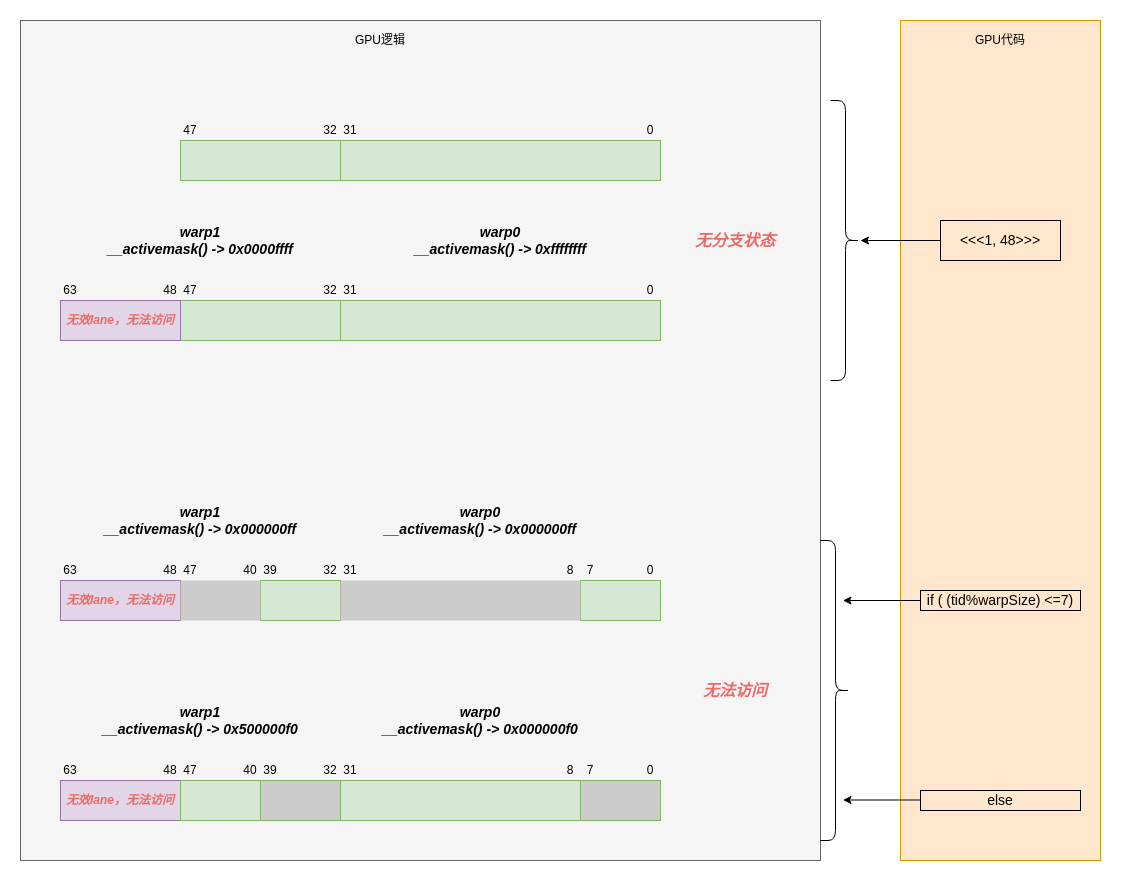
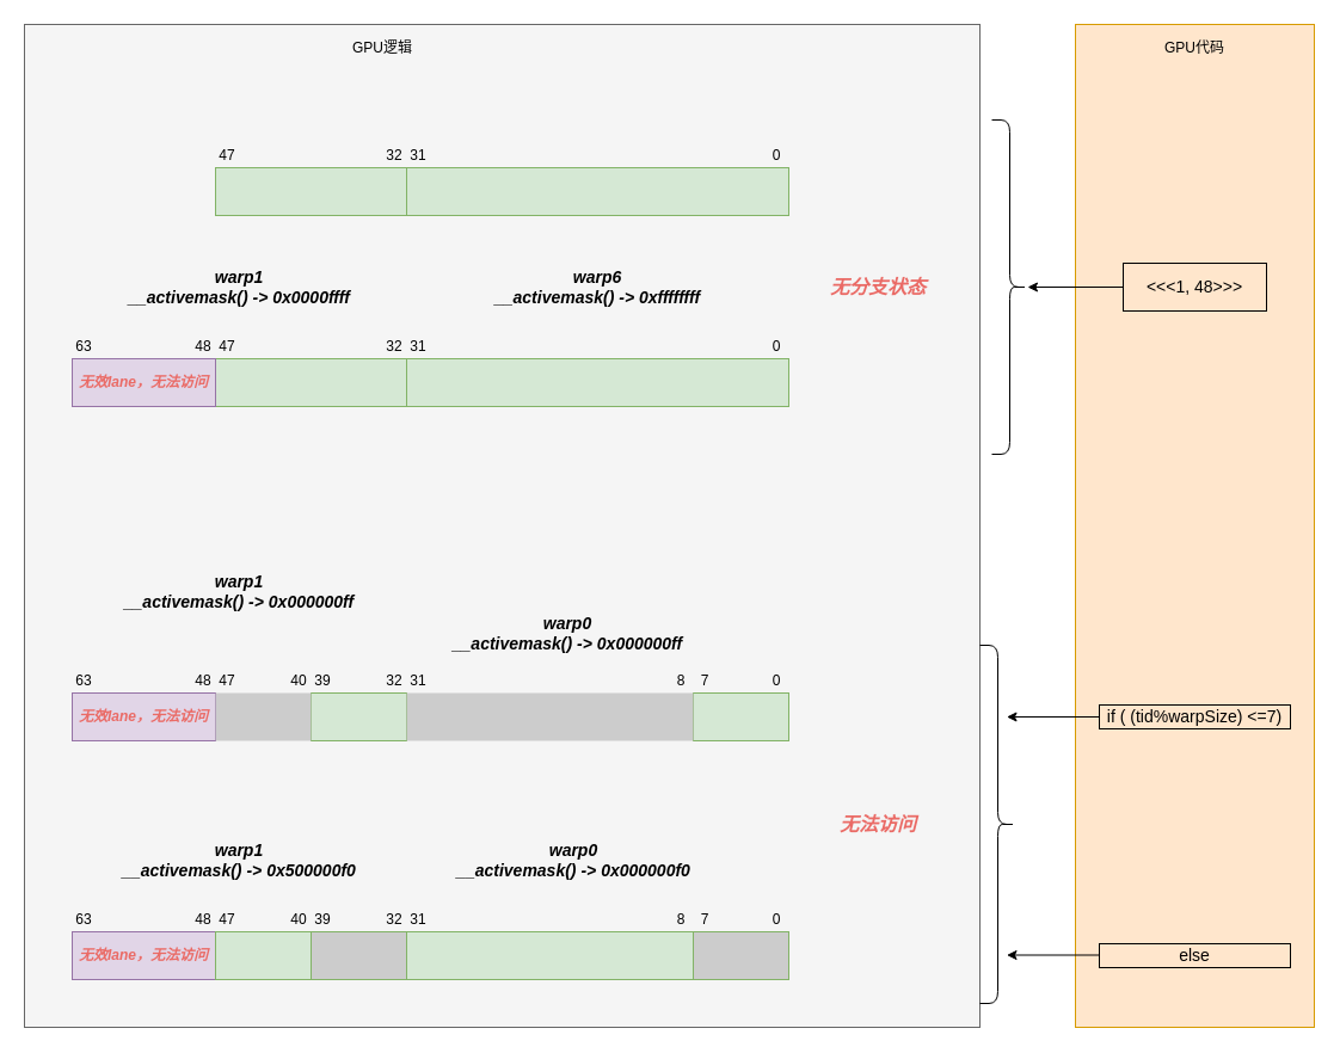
  <mxCell id="0" />
  <mxCell id="1" parent="0" />
  <mxCell id="2" value="" style="rounded=0;whiteSpace=wrap;html=1;glass=0;sketch=0;gradientDirection=east;fillColor=#f5f5f5;strokeColor=#666666;fontColor=#333333;" vertex="1" parent="1"><mxGeometry x="20" y="20" width="800" height="840" as="geometry" /></mxCell>
  <mxCell id="3" value="" style="rounded=0;whiteSpace=wrap;html=1;glass=0;sketch=0;fillColor=#ffe6cc;gradientDirection=east;strokeColor=#d79b00;" vertex="1" parent="1"><mxGeometry x="900" y="20" width="200" height="840" as="geometry" /></mxCell>
  <mxCell id="4" value="" style="rounded=0;whiteSpace=wrap;html=1;fillColor=#d5e8d4;strokeColor=#82b366;" vertex="1" parent="1"><mxGeometry x="340" y="140" width="320" height="40" as="geometry" /></mxCell>
  <mxCell id="5" value="&lt;font style=&quot;font-size: 14px&quot;&gt;&amp;lt;&amp;lt;&amp;lt;1, 48&amp;gt;&amp;gt;&amp;gt;&lt;/font&gt;" style="text;html=1;fillColor=none;align=center;verticalAlign=middle;whiteSpace=wrap;rounded=0;strokeColor=#000000;" vertex="1" parent="1"><mxGeometry x="940" y="220" width="120" height="40" as="geometry" /></mxCell>
  <mxCell id="6" value="" style="rounded=0;whiteSpace=wrap;html=1;fillColor=#d5e8d4;strokeColor=#82b366;" vertex="1" parent="1"><mxGeometry x="180" y="140" width="160" height="40" as="geometry" /></mxCell>
  <mxCell id="7" value="0" style="text;html=1;strokeColor=none;fillColor=none;align=center;verticalAlign=middle;whiteSpace=wrap;rounded=0;" vertex="1" parent="1"><mxGeometry x="640" y="120" width="20" height="20" as="geometry" /></mxCell>
  <mxCell id="8" value="47" style="text;html=1;strokeColor=none;fillColor=none;align=center;verticalAlign=middle;whiteSpace=wrap;rounded=0;" vertex="1" parent="1"><mxGeometry x="180" y="120" width="20" height="20" as="geometry" /></mxCell>
  <mxCell id="9" value="32" style="text;html=1;strokeColor=none;fillColor=none;align=center;verticalAlign=middle;whiteSpace=wrap;rounded=0;" vertex="1" parent="1"><mxGeometry x="320" y="120" width="20" height="20" as="geometry" /></mxCell>
  <mxCell id="10" value="31" style="text;html=1;strokeColor=none;fillColor=none;align=center;verticalAlign=middle;whiteSpace=wrap;rounded=0;" vertex="1" parent="1"><mxGeometry x="340" y="120" width="20" height="20" as="geometry" /></mxCell>
  <mxCell id="11" value="" style="rounded=0;whiteSpace=wrap;html=1;fillColor=#d5e8d4;strokeColor=#82b366;" vertex="1" parent="1"><mxGeometry x="340" y="300" width="320" height="40" as="geometry" /></mxCell>
  <mxCell id="12" value="" style="rounded=0;whiteSpace=wrap;html=1;fillColor=#d5e8d4;strokeColor=#82b366;" vertex="1" parent="1"><mxGeometry x="180" y="300" width="160" height="40" as="geometry" /></mxCell>
  <mxCell id="13" value="63" style="text;html=1;strokeColor=none;fillColor=none;align=center;verticalAlign=middle;whiteSpace=wrap;rounded=0;" vertex="1" parent="1"><mxGeometry y="280" width="20" height="20" as="geometry" x="60" /></mxCell>
  <mxCell id="14" value="&lt;font color=&quot;#ea6b66&quot;&gt;&lt;b&gt;&lt;i&gt;无效lane，无法访问&lt;/i&gt;&lt;/b&gt;&lt;/font&gt;" style="rounded=0;whiteSpace=wrap;html=1;fillColor=#e1d5e7;strokeColor=#9673a6;" vertex="1" parent="1"><mxGeometry y="300" width="120" height="40" as="geometry" x="60" /></mxCell>
  <mxCell id="15" value="0" style="text;html=1;strokeColor=none;fillColor=none;align=center;verticalAlign=middle;whiteSpace=wrap;rounded=0;" vertex="1" parent="1"><mxGeometry x="640" y="280" width="20" height="20" as="geometry" /></mxCell>
  <mxCell id="16" value="31" style="text;html=1;strokeColor=none;fillColor=none;align=center;verticalAlign=middle;whiteSpace=wrap;rounded=0;" vertex="1" parent="1"><mxGeometry x="340" y="280" width="20" height="20" as="geometry" /></mxCell>
  <mxCell id="17" value="32" style="text;html=1;strokeColor=none;fillColor=none;align=center;verticalAlign=middle;whiteSpace=wrap;rounded=0;" vertex="1" parent="1"><mxGeometry x="320" y="280" width="20" height="20" as="geometry" /></mxCell>
  <mxCell id="18" value="47" style="text;html=1;strokeColor=none;fillColor=none;align=center;verticalAlign=middle;whiteSpace=wrap;rounded=0;" vertex="1" parent="1"><mxGeometry x="180" y="280" width="20" height="20" as="geometry" /></mxCell>
  <mxCell id="19" value="48" style="text;html=1;strokeColor=none;fillColor=none;align=center;verticalAlign=middle;whiteSpace=wrap;rounded=0;" vertex="1" parent="1"><mxGeometry x="160" y="280" width="20" height="20" as="geometry" /></mxCell>
  <mxCell id="20" value="&lt;font style=&quot;font-size: 14px&quot;&gt;&lt;i&gt;&lt;b&gt;warp1&lt;br&gt;__activemask() -&amp;gt; 0x0000ffff&lt;br&gt;&lt;/b&gt;&lt;/i&gt;&lt;/font&gt;" style="text;html=1;strokeColor=none;fillColor=none;align=center;verticalAlign=middle;whiteSpace=wrap;rounded=0;" vertex="1" parent="1"><mxGeometry x="100" y="220" width="200" height="40" as="geometry" /></mxCell>
- <mxCell id="21" value="&lt;font style=&quot;font-size: 14px&quot;&gt;&lt;i&gt;&lt;b&gt;warp0&lt;br&gt;__activemask() -&amp;gt; 0xffffffff&lt;br&gt;&lt;/b&gt;&lt;/i&gt;&lt;/font&gt;" style="text;html=1;strokeColor=none;fillColor=none;align=center;verticalAlign=middle;whiteSpace=wrap;rounded=0;" vertex="1" parent="1"><mxGeometry x="380" y="220" width="240" height="40" as="geometry" /></mxCell>
+ <mxCell id="21" value="&lt;font style=&quot;font-size: 14px&quot;&gt;&lt;i&gt;&lt;b&gt;warp6&lt;br&gt;__activemask() -&amp;gt; 0xffffffff&lt;br&gt;&lt;/b&gt;&lt;/i&gt;&lt;/font&gt;" style="text;html=1;strokeColor=none;fillColor=none;align=center;verticalAlign=middle;whiteSpace=wrap;rounded=0;" vertex="1" parent="1"><mxGeometry x="380" y="220" width="240" height="40" as="geometry" /></mxCell>
  <mxCell id="22" value="" style="rounded=0;whiteSpace=wrap;html=1;fillColor=#d5e8d4;strokeColor=#82b366;" vertex="1" parent="1"><mxGeometry x="580" y="580" width="80" height="40" as="geometry" /></mxCell>
  <mxCell id="23" value="" style="rounded=0;whiteSpace=wrap;html=1;fillColor=#d5e8d4;strokeColor=#82b366;" vertex="1" parent="1"><mxGeometry x="260" y="580" width="80" height="40" as="geometry" /></mxCell>
  <mxCell id="24" value="63" style="text;html=1;strokeColor=none;fillColor=none;align=center;verticalAlign=middle;whiteSpace=wrap;rounded=0;" vertex="1" parent="1"><mxGeometry y="560" width="20" height="20" as="geometry" x="60" /></mxCell>
  <mxCell id="25" value="&lt;font color=&quot;#ea6b66&quot;&gt;&lt;b&gt;&lt;i&gt;无效lane，无法访问&lt;/i&gt;&lt;/b&gt;&lt;/font&gt;" style="rounded=0;whiteSpace=wrap;html=1;fillColor=#e1d5e7;strokeColor=#9673a6;" vertex="1" parent="1"><mxGeometry y="580" width="120" height="40" as="geometry" x="60" /></mxCell>
  <mxCell id="26" value="0" style="text;html=1;strokeColor=none;fillColor=none;align=center;verticalAlign=middle;whiteSpace=wrap;rounded=0;" vertex="1" parent="1"><mxGeometry x="640" y="560" width="20" height="20" as="geometry" /></mxCell>
  <mxCell id="27" value="31" style="text;html=1;strokeColor=none;fillColor=none;align=center;verticalAlign=middle;whiteSpace=wrap;rounded=0;" vertex="1" parent="1"><mxGeometry x="340" y="560" width="20" height="20" as="geometry" /></mxCell>
  <mxCell id="28" value="32" style="text;html=1;strokeColor=none;fillColor=none;align=center;verticalAlign=middle;whiteSpace=wrap;rounded=0;" vertex="1" parent="1"><mxGeometry x="320" y="560" width="20" height="20" as="geometry" /></mxCell>
  <mxCell id="29" value="47" style="text;html=1;strokeColor=none;fillColor=none;align=center;verticalAlign=middle;whiteSpace=wrap;rounded=0;" vertex="1" parent="1"><mxGeometry x="180" y="560" width="20" height="20" as="geometry" /></mxCell>
  <mxCell id="30" value="48" style="text;html=1;strokeColor=none;fillColor=none;align=center;verticalAlign=middle;whiteSpace=wrap;rounded=0;" vertex="1" parent="1"><mxGeometry x="160" y="560" width="20" height="20" as="geometry" /></mxCell>
  <mxCell id="31" value="" style="rounded=0;whiteSpace=wrap;html=1;gradientDirection=east;sketch=0;glass=0;fillColor=#CCCCCC;strokeColor=none;" vertex="1" parent="1"><mxGeometry x="340" y="580" width="240" height="40" as="geometry" /></mxCell>
  <mxCell id="32" value="" style="rounded=0;whiteSpace=wrap;html=1;gradientDirection=east;sketch=0;glass=0;fillColor=#CCCCCC;strokeColor=none;" vertex="1" parent="1"><mxGeometry x="180" y="580" width="80" height="40" as="geometry" /></mxCell>
  <mxCell id="33" value="40" style="text;html=1;strokeColor=none;fillColor=none;align=center;verticalAlign=middle;whiteSpace=wrap;rounded=0;" vertex="1" parent="1"><mxGeometry x="240" y="560" width="20" height="20" as="geometry" /></mxCell>
  <mxCell id="34" value="39" style="text;html=1;strokeColor=none;fillColor=none;align=center;verticalAlign=middle;whiteSpace=wrap;rounded=0;" vertex="1" parent="1"><mxGeometry x="260" y="560" width="20" height="20" as="geometry" /></mxCell>
  <mxCell id="35" value="7" style="text;html=1;strokeColor=none;fillColor=none;align=center;verticalAlign=middle;whiteSpace=wrap;rounded=0;" vertex="1" parent="1"><mxGeometry x="580" y="560" width="20" height="20" as="geometry" /></mxCell>
  <mxCell id="36" value="8" style="text;html=1;strokeColor=none;fillColor=none;align=center;verticalAlign=middle;whiteSpace=wrap;rounded=0;" vertex="1" parent="1"><mxGeometry x="560" y="560" width="20" height="20" as="geometry" /></mxCell>
  <mxCell id="37" value="" style="rounded=0;whiteSpace=wrap;html=1;strokeColor=#82b366;fillColor=#CCCCCC;" vertex="1" parent="1"><mxGeometry x="580" y="780" width="80" height="40" as="geometry" /></mxCell>
  <mxCell id="38" value="" style="rounded=0;whiteSpace=wrap;html=1;strokeColor=#82b366;fillColor=#CCCCCC;" vertex="1" parent="1"><mxGeometry x="260" y="780" width="80" height="40" as="geometry" /></mxCell>
  <mxCell id="39" value="63" style="text;html=1;strokeColor=none;fillColor=none;align=center;verticalAlign=middle;whiteSpace=wrap;rounded=0;" vertex="1" parent="1"><mxGeometry y="760" width="20" height="20" as="geometry" x="60" /></mxCell>
  <mxCell id="40" value="&lt;font color=&quot;#ea6b66&quot;&gt;&lt;b&gt;&lt;i&gt;无效lane，无法访问&lt;/i&gt;&lt;/b&gt;&lt;/font&gt;" style="rounded=0;whiteSpace=wrap;html=1;fillColor=#e1d5e7;strokeColor=#9673a6;" vertex="1" parent="1"><mxGeometry y="780" width="120" height="40" as="geometry" x="60" /></mxCell>
  <mxCell id="41" value="0" style="text;html=1;strokeColor=none;fillColor=none;align=center;verticalAlign=middle;whiteSpace=wrap;rounded=0;" vertex="1" parent="1"><mxGeometry x="640" y="760" width="20" height="20" as="geometry" /></mxCell>
  <mxCell id="42" value="31" style="text;html=1;strokeColor=none;fillColor=none;align=center;verticalAlign=middle;whiteSpace=wrap;rounded=0;" vertex="1" parent="1"><mxGeometry x="340" y="760" width="20" height="20" as="geometry" /></mxCell>
  <mxCell id="43" value="32" style="text;html=1;strokeColor=none;fillColor=none;align=center;verticalAlign=middle;whiteSpace=wrap;rounded=0;" vertex="1" parent="1"><mxGeometry x="320" y="760" width="20" height="20" as="geometry" /></mxCell>
  <mxCell id="44" value="47" style="text;html=1;strokeColor=none;fillColor=none;align=center;verticalAlign=middle;whiteSpace=wrap;rounded=0;" vertex="1" parent="1"><mxGeometry x="180" y="760" width="20" height="20" as="geometry" /></mxCell>
  <mxCell id="45" value="48" style="text;html=1;strokeColor=none;fillColor=none;align=center;verticalAlign=middle;whiteSpace=wrap;rounded=0;" vertex="1" parent="1"><mxGeometry x="160" y="760" width="20" height="20" as="geometry" /></mxCell>
  <mxCell id="46" value="" style="rounded=0;whiteSpace=wrap;html=1;gradientDirection=east;sketch=0;glass=0;fillColor=#d5e8d4;strokeColor=#82b366;" vertex="1" parent="1"><mxGeometry x="340" y="780" width="240" height="40" as="geometry" /></mxCell>
  <mxCell id="47" value="" style="rounded=0;whiteSpace=wrap;html=1;gradientDirection=east;sketch=0;glass=0;fillColor=#d5e8d4;strokeColor=#82b366;" vertex="1" parent="1"><mxGeometry x="180" y="780" width="80" height="40" as="geometry" /></mxCell>
  <mxCell id="48" value="40" style="text;html=1;strokeColor=none;fillColor=none;align=center;verticalAlign=middle;whiteSpace=wrap;rounded=0;" vertex="1" parent="1"><mxGeometry x="240" y="760" width="20" height="20" as="geometry" /></mxCell>
  <mxCell id="49" value="39" style="text;html=1;strokeColor=none;fillColor=none;align=center;verticalAlign=middle;whiteSpace=wrap;rounded=0;" vertex="1" parent="1"><mxGeometry x="260" y="760" width="20" height="20" as="geometry" /></mxCell>
  <mxCell id="50" value="7" style="text;html=1;strokeColor=none;fillColor=none;align=center;verticalAlign=middle;whiteSpace=wrap;rounded=0;" vertex="1" parent="1"><mxGeometry x="580" y="760" width="20" height="20" as="geometry" /></mxCell>
  <mxCell id="51" value="8" style="text;html=1;strokeColor=none;fillColor=none;align=center;verticalAlign=middle;whiteSpace=wrap;rounded=0;" vertex="1" parent="1"><mxGeometry x="560" y="760" width="20" height="20" as="geometry" /></mxCell>
  <mxCell id="52" value="&lt;font style=&quot;font-size: 14px&quot;&gt;if ( (tid%warpSize) &amp;lt;=7)&lt;/font&gt;" style="text;html=1;fillColor=none;align=center;verticalAlign=middle;whiteSpace=wrap;rounded=0;glass=1;sketch=0;strokeColor=#000000;" vertex="1" parent="1"><mxGeometry x="920" y="590" width="160" height="20" as="geometry" /></mxCell>
  <mxCell id="53" value="&lt;font style=&quot;font-size: 14px&quot;&gt;else&lt;/font&gt;" style="text;html=1;fillColor=none;align=center;verticalAlign=middle;whiteSpace=wrap;rounded=0;glass=1;sketch=0;strokeColor=#000000;" vertex="1" parent="1"><mxGeometry x="920" y="790" width="160" height="20" as="geometry" /></mxCell>
- <mxCell id="54" value="&lt;font style=&quot;font-size: 14px&quot;&gt;&lt;i&gt;&lt;b&gt;warp1&lt;br&gt;__activemask() -&amp;gt; 0x000000ff&lt;br&gt;&lt;/b&gt;&lt;/i&gt;&lt;/font&gt;" style="text;html=1;strokeColor=none;fillColor=none;align=center;verticalAlign=middle;whiteSpace=wrap;rounded=0;" vertex="1" parent="1"><mxGeometry x="100" y="500" width="200" height="40" as="geometry" /></mxCell>
- <mxCell id="55" value="&lt;font style=&quot;font-size: 14px&quot;&gt;&lt;i&gt;&lt;b&gt;warp0&lt;br&gt;__activemask() -&amp;gt; 0x000000ff&lt;br&gt;&lt;/b&gt;&lt;/i&gt;&lt;/font&gt;" style="text;html=1;strokeColor=none;fillColor=none;align=center;verticalAlign=middle;whiteSpace=wrap;rounded=0;" vertex="1" parent="1"><mxGeometry x="380" y="500" width="200" height="40" as="geometry" /></mxCell>
+ <mxCell id="54" value="&lt;font style=&quot;font-size: 14px&quot;&gt;&lt;i&gt;&lt;b&gt;warp1&lt;br&gt;__activemask() -&amp;gt; 0x000000ff&lt;br&gt;&lt;/b&gt;&lt;/i&gt;&lt;/font&gt;" style="text;html=1;strokeColor=none;fillColor=none;align=center;verticalAlign=middle;whiteSpace=wrap;rounded=0;" vertex="1" parent="1"><mxGeometry x="100" y="475" width="200" height="40" as="geometry" /></mxCell>
+ <mxCell id="55" value="&lt;font style=&quot;font-size: 14px&quot;&gt;&lt;i&gt;&lt;b&gt;warp0&lt;br&gt;__activemask() -&amp;gt; 0x000000ff&lt;br&gt;&lt;/b&gt;&lt;/i&gt;&lt;/font&gt;" style="text;html=1;strokeColor=none;fillColor=none;align=center;verticalAlign=middle;whiteSpace=wrap;rounded=0;" vertex="1" parent="1"><mxGeometry x="375" y="510" width="200" height="40" as="geometry" /></mxCell>
  <mxCell id="56" value="&lt;font style=&quot;font-size: 14px&quot;&gt;&lt;i&gt;&lt;b&gt;warp1&lt;br&gt;__activemask() -&amp;gt; 0x500000f0&lt;br&gt;&lt;/b&gt;&lt;/i&gt;&lt;/font&gt;" style="text;html=1;strokeColor=none;fillColor=none;align=center;verticalAlign=middle;whiteSpace=wrap;rounded=0;" vertex="1" parent="1"><mxGeometry x="100" y="700" width="200" height="40" as="geometry" /></mxCell>
  <mxCell id="57" value="&lt;font style=&quot;font-size: 14px&quot;&gt;&lt;i&gt;&lt;b&gt;warp0&lt;br&gt;__activemask() -&amp;gt; 0x000000f0&lt;br&gt;&lt;/b&gt;&lt;/i&gt;&lt;/font&gt;" style="text;html=1;strokeColor=none;fillColor=none;align=center;verticalAlign=middle;whiteSpace=wrap;rounded=0;" vertex="1" parent="1"><mxGeometry x="380" y="700" width="200" height="40" as="geometry" /></mxCell>
- <mxCell id="58" value="GPU逻辑" style="text;html=1;strokeColor=none;fillColor=none;align=center;verticalAlign=middle;whiteSpace=wrap;rounded=0;glass=0;sketch=0;" vertex="1" parent="1"><mxGeometry x="340" y="30" width="80" height="20" as="geometry" /></mxCell>
+ <mxCell id="58" value="GPU逻辑" style="text;html=1;strokeColor=none;fillColor=none;align=center;verticalAlign=middle;whiteSpace=wrap;rounded=0;glass=0;sketch=0;" vertex="1" parent="1"><mxGeometry x="280" y="30" width="80" height="20" as="geometry" /></mxCell>
  <mxCell id="59" value="GPU代码" style="text;html=1;strokeColor=none;fillColor=none;align=center;verticalAlign=middle;whiteSpace=wrap;rounded=0;glass=0;sketch=0;" vertex="1" parent="1"><mxGeometry x="960" y="30" width="80" height="20" as="geometry" /></mxCell>
  <mxCell id="60" value="" style="endArrow=classic;html=1;exitX=0;exitY=0.5;exitDx=0;exitDy=0;" edge="1" parent="1" source="5"><mxGeometry width="50" height="50" relative="1" as="geometry"><mxPoint x="770" y="270" as="sourcePoint" /><mxPoint x="860" y="240" as="targetPoint" /></mxGeometry></mxCell>
  <mxCell id="61" value="" style="shape=curlyBracket;whiteSpace=wrap;html=1;rounded=1;flipH=1;glass=0;sketch=0;strokeColor=#000000;fillColor=none;gradientColor=none;gradientDirection=east;" vertex="1" parent="1"><mxGeometry x="830" y="100" width="30" height="280" as="geometry" /></mxCell>
  <mxCell id="62" value="" style="endArrow=classic;html=1;" edge="1" parent="1" source="3"><mxGeometry width="50" height="50" relative="1" as="geometry"><mxPoint x="850" y="510" as="sourcePoint" /><mxPoint x="900" y="460" as="targetPoint" /></mxGeometry></mxCell>
  <mxCell id="63" value="" style="shape=curlyBracket;whiteSpace=wrap;html=1;rounded=1;flipH=1;glass=0;sketch=0;strokeColor=#000000;fillColor=none;gradientColor=none;gradientDirection=east;" vertex="1" parent="1"><mxGeometry x="820" y="540" width="30" height="300" as="geometry" /></mxCell>
  <mxCell id="64" value="&lt;b&gt;&lt;font style=&quot;font-size: 16px&quot; color=&quot;#ea6b66&quot;&gt;&lt;i&gt;无分支状态&lt;/i&gt;&lt;/font&gt;&lt;/b&gt;" style="text;html=1;strokeColor=none;fillColor=none;align=center;verticalAlign=middle;whiteSpace=wrap;rounded=0;glass=0;sketch=0;" vertex="1" parent="1"><mxGeometry x="680" y="220" width="110" height="40" as="geometry" /></mxCell>
  <mxCell id="65" value="&lt;b&gt;&lt;font style=&quot;font-size: 16px&quot; color=&quot;#ea6b66&quot;&gt;&lt;i&gt;无法访问&lt;/i&gt;&lt;/font&gt;&lt;/b&gt;" style="text;html=1;strokeColor=none;fillColor=none;align=center;verticalAlign=middle;whiteSpace=wrap;rounded=0;glass=0;sketch=0;" vertex="1" parent="1"><mxGeometry x="680" y="670" width="110" height="40" as="geometry" /></mxCell>
  <mxCell id="66" value="" style="endArrow=classic;html=1;exitX=0;exitY=0.5;exitDx=0;exitDy=0;entryX=0.25;entryY=0.2;entryDx=0;entryDy=0;entryPerimeter=0;" edge="1" parent="1" source="52" target="63"><mxGeometry width="50" height="50" relative="1" as="geometry"><mxPoint x="850" y="580" as="sourcePoint" /><mxPoint x="900" y="530" as="targetPoint" /></mxGeometry></mxCell>
  <mxCell id="67" value="" style="endArrow=classic;html=1;exitX=0;exitY=0.5;exitDx=0;exitDy=0;entryX=0.25;entryY=0.2;entryDx=0;entryDy=0;entryPerimeter=0;" edge="1" parent="1"><mxGeometry width="50" height="50" relative="1" as="geometry"><mxPoint x="920" y="799.5" as="sourcePoint" /><mxPoint x="842.5" y="799.5" as="targetPoint" /></mxGeometry></mxCell>
